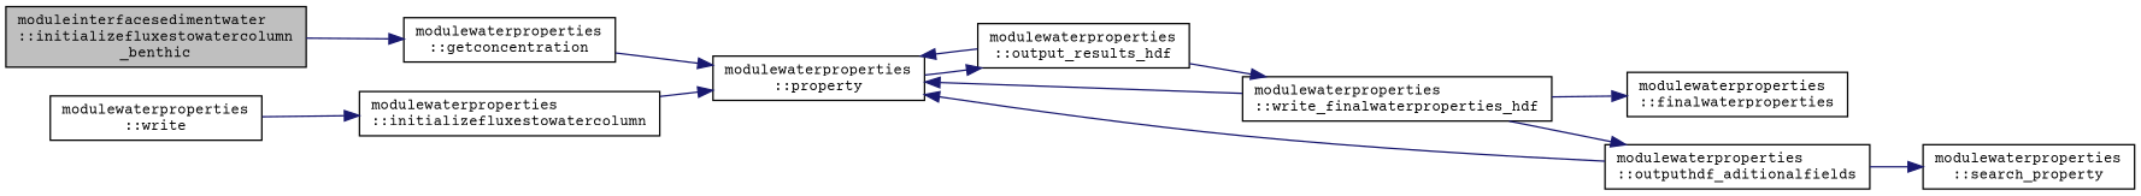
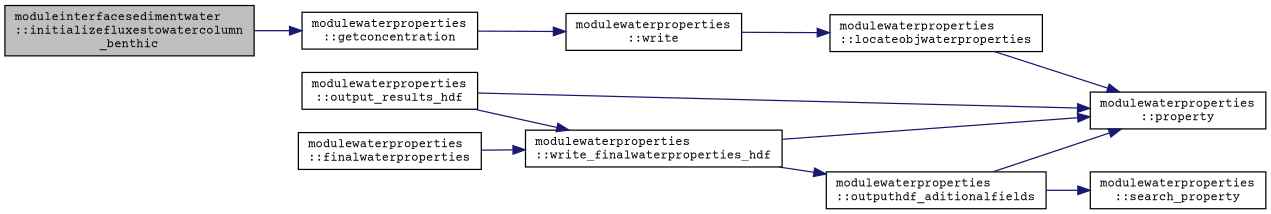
  digraph {
    fontname="Courier Prime"
    rankdir=LR
    node [color=black fillcolor=white fontname="Courier Prime" fontsize=10 shape=record style=filled]
    edge [color=midnightblue fontname="Courier Prime" fontsize=10 labelfontname=Helvetica labelfontsize=10 style=solid]
    n1 [fillcolor=grey75 fontcolor=black height=0.2 label="moduleinterfacesedimentwater\l::initializefluxestowatercolumn\l_benthic" width=0.4]
    n2 [height=0.2 label="modulewaterproperties\l::getconcentration" width=0.4]
    n3 [height=0.2 label="modulewaterproperties\l::write" width=0.4]
-   n4 [height=0.2 label="modulewaterproperties\l::initializefluxestowatercolumn" width=0.4]
+   n4 [height=0.2 label="modulewaterproperties\l::locateobjwaterproperties" width=0.4]
    n5 [height=0.2 label="modulewaterproperties\l::search_property" width=0.4]
    n6 [height=0.2 label="modulewaterproperties\l::property" width=0.4]
    n7 [height=0.2 label="modulewaterproperties\l::output_results_hdf" width=0.4]
    n8 [height=0.2 label="modulewaterproperties\l::write_finalwaterproperties_hdf" width=0.4]
    n9 [height=0.2 label="modulewaterproperties\l::outputhdf_aditionalfields" width=0.4]
    n10 [height=0.2 label="modulewaterproperties\l::finalwaterproperties" width=0.4]
    n1 -> n2
-   n2 -> n6
+   n2 -> n3
    n3 -> n4
    n4 -> n6
-   n6 -> n7
    n7 -> n6
    n7 -> n8
    n8 -> n6
    n8 -> n9
-   n8 -> n10
+   n10 -> n8
    n9 -> n5
    n9 -> n6
  }
